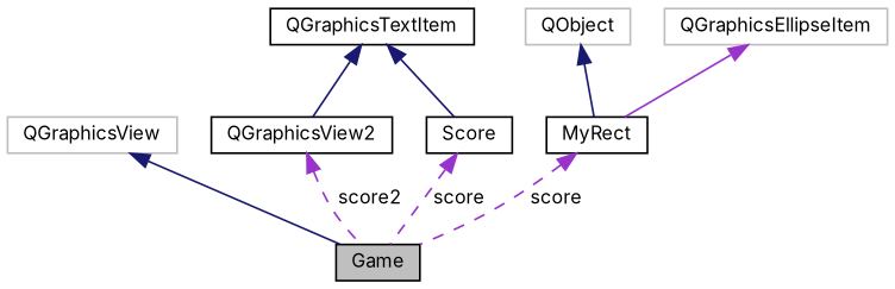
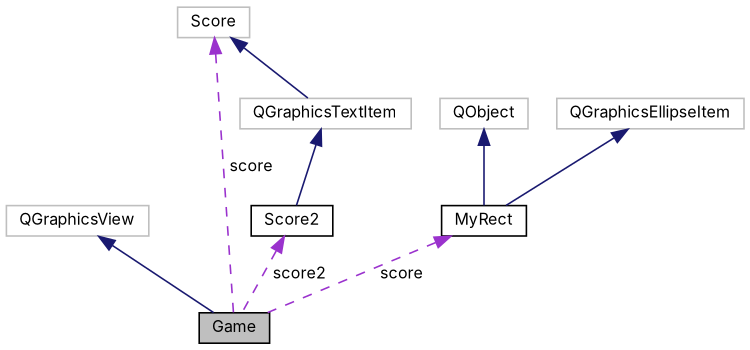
  digraph {
    fontname=Inter
    node [color=black fillcolor=white fontname=Inter fontsize=10 shape=record style=filled]
    edge [color=midnightblue dir=back fontname=Inter fontsize=10 labelfontname=Helvetica labelfontsize=10 style=solid]
    n1 [fillcolor=grey75 fontcolor=black height=0.2 label=Game width=0.4]
    n2 [color=grey75 height=0.2 label=QGraphicsView width=0.4]
-   n3 [height=0.2 label=QGraphicsView2 width=0.4]
-   n4 [height=0.2 label=QGraphicsTextItem width=0.4]
-   n5 [height=0.2 label=Score width=0.4]
+   n3 [height=0.2 label=Score2 width=0.4]
+   n4 [color=grey75 height=0.2 label=QGraphicsTextItem width=0.4]
+   n5 [color=grey75 height=0.2 label=Score width=0.4]
    n6 [height=0.2 label=MyRect width=0.4]
    n7 [color=grey75 height=0.2 label=QObject width=0.4]
    n8 [color=grey75 height=0.2 label=QGraphicsEllipseItem width=0.4]
    n2 -> n1
    n3 -> n1 [color=darkorchid3 label=" score2" style=dashed]
    n4 -> n3
-   n4 -> n5
+   n5 -> n4
    n5 -> n1 [color=darkorchid3 label=" score" style=dashed]
    n6 -> n1 [color=darkorchid3 label=" score" style=dashed]
    n7 -> n6
-   n8 -> n6 [color=darkorchid3]
+   n8 -> n6
  }
